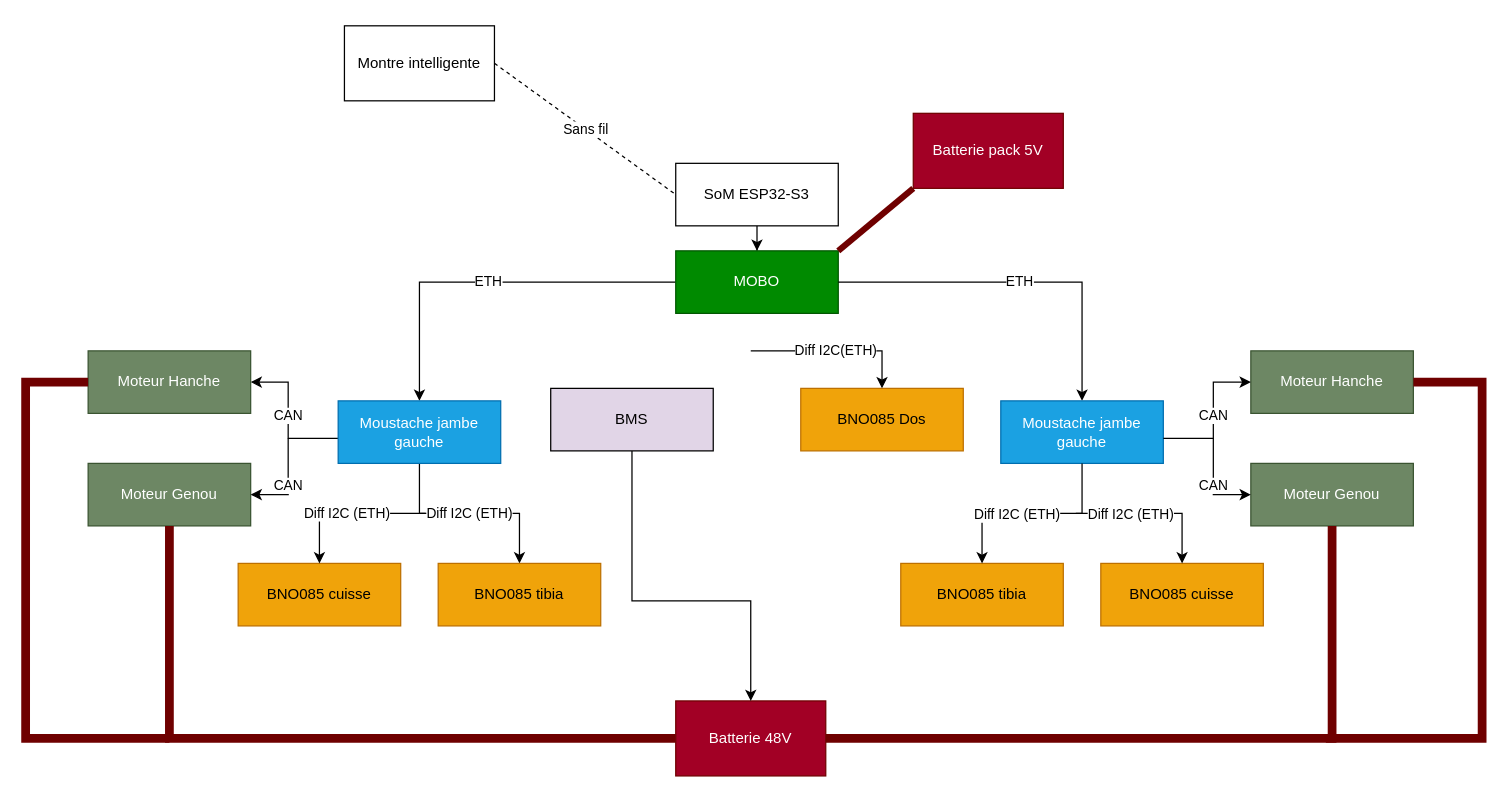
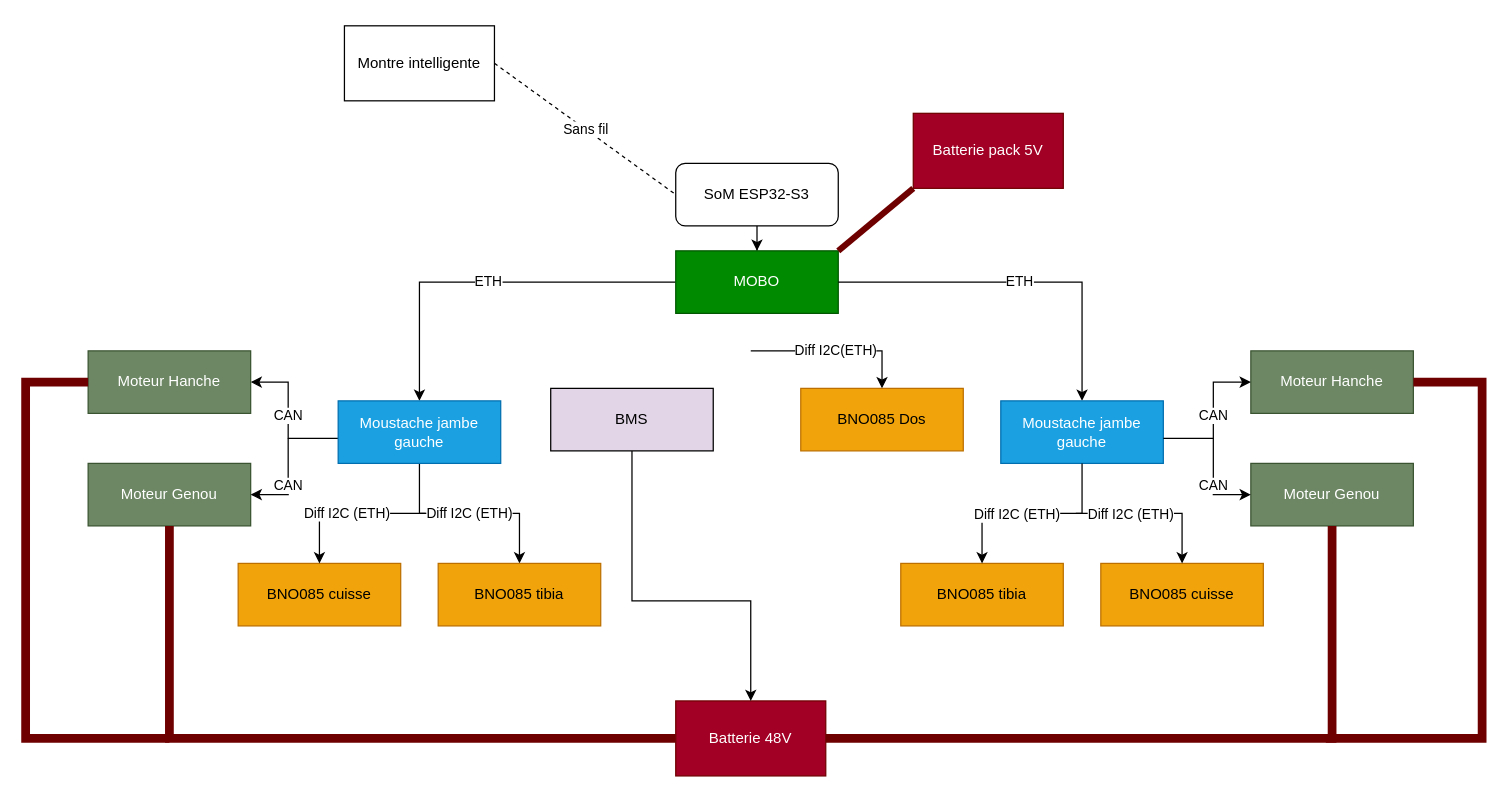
  <mxCell id="0" />
  <mxCell id="1" parent="0" />
  <mxCell id="2" value="" style="edgeStyle=orthogonalEdgeStyle;rounded=0;orthogonalLoop=1;jettySize=auto;html=1;" edge="1" parent="1" source="3" target="5"><mxGeometry relative="1" as="geometry" /></mxCell>
- <mxCell id="3" value="SoM ESP32-S3" style="rounded=0;whiteSpace=wrap;html=1;" vertex="1" parent="1"><mxGeometry x="540" y="130" width="130" height="50" as="geometry" /></mxCell>
+ <mxCell id="3" value="SoM ESP32-S3" style="whiteSpace=wrap;html=1;rounded=1;" vertex="1" parent="1"><mxGeometry x="540" y="130" width="130" height="50" as="geometry" /></mxCell>
  <mxCell id="4" value="ETH" style="edgeStyle=orthogonalEdgeStyle;rounded=0;orthogonalLoop=1;jettySize=auto;html=1;" edge="1" parent="1" source="5" target="8"><mxGeometry relative="1" as="geometry" /></mxCell>
  <mxCell id="5" value="MOBO" style="rounded=0;whiteSpace=wrap;html=1;fillColor=#008a00;fontColor=#ffffff;strokeColor=#005700;" vertex="1" parent="1"><mxGeometry x="540" y="200" width="130" height="50" as="geometry" /></mxCell>
  <mxCell id="6" value="Diff I2C (ETH)" style="edgeStyle=orthogonalEdgeStyle;rounded=0;orthogonalLoop=1;jettySize=auto;html=1;" edge="1" parent="1" source="8" target="9"><mxGeometry relative="1" as="geometry" /></mxCell>
  <mxCell id="7" value="CAN" style="edgeStyle=orthogonalEdgeStyle;rounded=0;orthogonalLoop=1;jettySize=auto;html=1;" edge="1" parent="1" source="8" target="11"><mxGeometry relative="1" as="geometry"><Array as="points"><mxPoint x="230" y="350" /><mxPoint x="230" y="305" /></Array></mxGeometry></mxCell>
  <mxCell id="8" value="Moustache jambe gauche" style="rounded=0;whiteSpace=wrap;html=1;fillColor=#1ba1e2;strokeColor=#006EAF;fontColor=#ffffff;" vertex="1" parent="1"><mxGeometry x="270" y="320" width="130" height="50" as="geometry" /></mxCell>
  <mxCell id="9" value="BNO085 tibia" style="rounded=0;whiteSpace=wrap;html=1;fillColor=#f0a30a;fontColor=#000000;strokeColor=#BD7000;" vertex="1" parent="1"><mxGeometry x="350" y="450" width="130" height="50" as="geometry" /></mxCell>
  <mxCell id="10" value="BNO085 cuisse" style="rounded=0;whiteSpace=wrap;html=1;fillColor=#f0a30a;fontColor=#000000;strokeColor=#BD7000;" vertex="1" parent="1"><mxGeometry x="190" y="450" width="130" height="50" as="geometry" /></mxCell>
  <mxCell id="11" value="Moteur Hanche" style="rounded=0;whiteSpace=wrap;html=1;fillColor=#6d8764;fontColor=#ffffff;strokeColor=#3A5431;" vertex="1" parent="1"><mxGeometry x="70" y="280" width="130" height="50" as="geometry" /></mxCell>
  <mxCell id="12" value="Moteur Genou" style="rounded=0;whiteSpace=wrap;html=1;fillColor=#6d8764;fontColor=#ffffff;strokeColor=#3A5431;" vertex="1" parent="1"><mxGeometry x="70" y="370" width="130" height="50" as="geometry" /></mxCell>
  <mxCell id="13" value="CAN" style="endArrow=classic;html=1;rounded=0;entryX=1;entryY=0.5;entryDx=0;entryDy=0;" edge="1" parent="1" target="12"><mxGeometry width="50" height="50" relative="1" as="geometry"><mxPoint x="230" y="350" as="sourcePoint" /><mxPoint x="270" y="400" as="targetPoint" /><Array as="points"><mxPoint x="230" y="395" /></Array></mxGeometry></mxCell>
  <mxCell id="14" value="Diff I2C (ETH)" style="endArrow=classic;html=1;rounded=0;entryX=0.5;entryY=0;entryDx=0;entryDy=0;" edge="1" parent="1" target="10"><mxGeometry width="50" height="50" relative="1" as="geometry"><mxPoint x="340" y="410" as="sourcePoint" /><mxPoint x="300" y="390" as="targetPoint" /><Array as="points"><mxPoint x="255" y="410" /></Array></mxGeometry></mxCell>
  <mxCell id="15" value="ETH" style="endArrow=classic;html=1;rounded=0;exitX=1;exitY=0.5;exitDx=0;exitDy=0;entryX=0.5;entryY=0;entryDx=0;entryDy=0;" edge="1" parent="1" source="5" target="22"><mxGeometry width="50" height="50" relative="1" as="geometry"><mxPoint x="780" y="260" as="sourcePoint" /><mxPoint x="830" y="210" as="targetPoint" /><Array as="points"><mxPoint x="865" y="225" /></Array></mxGeometry></mxCell>
  <mxCell id="16" value="Montre intelligente" style="rounded=0;whiteSpace=wrap;html=1;" vertex="1" parent="1"><mxGeometry x="275" y="20" width="120" height="60" as="geometry" /></mxCell>
  <mxCell id="17" value="Sans fil" style="endArrow=none;dashed=1;html=1;rounded=0;exitX=1;exitY=0.5;exitDx=0;exitDy=0;entryX=0;entryY=0.5;entryDx=0;entryDy=0;" edge="1" parent="1" source="16" target="3"><mxGeometry width="50" height="50" relative="1" as="geometry"><mxPoint x="460" y="100" as="sourcePoint" /><mxPoint x="510" y="50" as="targetPoint" /></mxGeometry></mxCell>
  <mxCell id="18" value="BMS" style="rounded=0;whiteSpace=wrap;html=1;fillColor=#e1d5e7;" vertex="1" parent="1"><mxGeometry x="440" y="310" width="130" height="50" as="geometry" /></mxCell>
  <mxCell id="19" value="BNO085 Dos" style="rounded=0;whiteSpace=wrap;html=1;fillColor=#f0a30a;fontColor=#000000;strokeColor=#BD7000;" vertex="1" parent="1"><mxGeometry x="640" y="310" width="130" height="50" as="geometry" /></mxCell>
  <mxCell id="20" value="Diff I2C(ETH)" style="endArrow=classic;html=1;rounded=0;entryX=0.5;entryY=0;entryDx=0;entryDy=0;" edge="1" parent="1" target="19"><mxGeometry width="50" height="50" relative="1" as="geometry"><mxPoint x="600" y="280" as="sourcePoint" /><mxPoint x="650" y="330" as="targetPoint" /><Array as="points"><mxPoint x="705" y="280" /></Array></mxGeometry></mxCell>
  <mxCell id="21" value="Batterie pack 5V" style="rounded=0;whiteSpace=wrap;html=1;fillColor=#a20025;fontColor=#ffffff;strokeColor=#6F0000;" vertex="1" parent="1"><mxGeometry x="730" y="90" width="120" height="60" as="geometry" /></mxCell>
  <mxCell id="22" value="Moustache jambe gauche" style="rounded=0;whiteSpace=wrap;html=1;fillColor=#1ba1e2;strokeColor=#006EAF;fontColor=#ffffff;" vertex="1" parent="1"><mxGeometry x="800" y="320" width="130" height="50" as="geometry" /></mxCell>
  <mxCell id="23" value="BNO085 tibia" style="rounded=0;whiteSpace=wrap;html=1;fillColor=#f0a30a;fontColor=#000000;strokeColor=#BD7000;" vertex="1" parent="1"><mxGeometry x="720" y="450" width="130" height="50" as="geometry" /></mxCell>
  <mxCell id="24" value="" style="edgeStyle=orthogonalEdgeStyle;rounded=0;orthogonalLoop=1;jettySize=auto;html=1;" edge="1" parent="1" source="22" target="23"><mxGeometry relative="1" as="geometry" /></mxCell>
  <mxCell id="25" value="Diff I2C (ETH)" style="edgeLabel;html=1;align=center;verticalAlign=middle;resizable=0;points=[];" vertex="1" connectable="0" parent="24"><mxGeometry x="0.163" relative="1" as="geometry"><mxPoint as="offset" /></mxGeometry></mxCell>
  <mxCell id="26" value="BNO085 cuisse" style="rounded=0;whiteSpace=wrap;html=1;fillColor=#f0a30a;fontColor=#000000;strokeColor=#BD7000;" vertex="1" parent="1"><mxGeometry x="880" y="450" width="130" height="50" as="geometry" /></mxCell>
  <mxCell id="27" value="Moteur Hanche" style="rounded=0;whiteSpace=wrap;html=1;fillColor=#6d8764;fontColor=#ffffff;strokeColor=#3A5431;" vertex="1" parent="1"><mxGeometry x="1000" y="280" width="130" height="50" as="geometry" /></mxCell>
  <mxCell id="28" value="CAN" style="edgeStyle=orthogonalEdgeStyle;rounded=0;orthogonalLoop=1;jettySize=auto;html=1;" edge="1" parent="1" source="22" target="27"><mxGeometry relative="1" as="geometry"><Array as="points"><mxPoint x="970" y="350" /><mxPoint x="970" y="305" /></Array></mxGeometry></mxCell>
  <mxCell id="29" value="Moteur Genou" style="rounded=0;whiteSpace=wrap;html=1;fillColor=#6d8764;fontColor=#ffffff;strokeColor=#3A5431;" vertex="1" parent="1"><mxGeometry x="1000" y="370" width="130" height="50" as="geometry" /></mxCell>
  <mxCell id="30" value="CAN" style="endArrow=classic;html=1;rounded=0;entryX=0;entryY=0.5;entryDx=0;entryDy=0;" edge="1" parent="1" target="29"><mxGeometry width="50" height="50" relative="1" as="geometry"><mxPoint x="970" y="350" as="sourcePoint" /><mxPoint x="930" y="400" as="targetPoint" /><Array as="points"><mxPoint x="970" y="395" /></Array></mxGeometry></mxCell>
  <mxCell id="31" value="" style="endArrow=classic;html=1;rounded=0;entryX=0.5;entryY=0;entryDx=0;entryDy=0;" edge="1" parent="1" target="26"><mxGeometry width="50" height="50" relative="1" as="geometry"><mxPoint x="860" y="410" as="sourcePoint" /><mxPoint x="900" y="390" as="targetPoint" /><Array as="points"><mxPoint x="945" y="410" /></Array></mxGeometry></mxCell>
  <mxCell id="32" value="Diff I2C (ETH)" style="edgeLabel;html=1;align=center;verticalAlign=middle;resizable=0;points=[];" vertex="1" connectable="0" parent="31"><mxGeometry x="-0.319" relative="1" as="geometry"><mxPoint as="offset" /></mxGeometry></mxCell>
  <mxCell id="33" value="Batterie 48V" style="rounded=0;whiteSpace=wrap;html=1;fillColor=#a20025;fontColor=#ffffff;strokeColor=#6F0000;" vertex="1" parent="1"><mxGeometry x="540" y="560" width="120" height="60" as="geometry" /></mxCell>
  <mxCell id="34" value="" style="endArrow=classic;html=1;rounded=0;exitX=0.5;exitY=1;exitDx=0;exitDy=0;entryX=0.5;entryY=0;entryDx=0;entryDy=0;" edge="1" parent="1" source="18" target="33"><mxGeometry width="50" height="50" relative="1" as="geometry"><mxPoint x="450" y="620" as="sourcePoint" /><mxPoint x="500" y="570" as="targetPoint" /><Array as="points"><mxPoint x="505" y="480" /><mxPoint x="600" y="480" /></Array></mxGeometry></mxCell>
  <mxCell id="35" value="" style="endArrow=none;html=1;rounded=0;entryX=0;entryY=0.5;entryDx=0;entryDy=0;exitX=0.5;exitY=1;exitDx=0;exitDy=0;fillColor=#a20025;strokeColor=#6F0000;strokeWidth=7;" edge="1" parent="1" source="12" target="33"><mxGeometry width="50" height="50" relative="1" as="geometry"><mxPoint x="140" y="590" as="sourcePoint" /><mxPoint x="420" y="590" as="targetPoint" /><Array as="points"><mxPoint x="135" y="590" /></Array></mxGeometry></mxCell>
  <mxCell id="36" value="" style="endArrow=none;html=1;rounded=0;entryX=0;entryY=0.5;entryDx=0;entryDy=0;fillColor=#a20025;strokeColor=#6F0000;strokeWidth=7;exitX=0;exitY=0.5;exitDx=0;exitDy=0;" edge="1" parent="1" source="11"><mxGeometry width="50" height="50" relative="1" as="geometry"><mxPoint x="20" y="310" as="sourcePoint" /><mxPoint x="135" y="590" as="targetPoint" /><Array as="points"><mxPoint x="20" y="305" /><mxPoint x="20" y="590" /></Array></mxGeometry></mxCell>
  <mxCell id="37" value="" style="endArrow=none;html=1;rounded=0;entryX=0;entryY=0.5;entryDx=0;entryDy=0;exitX=0.5;exitY=1;exitDx=0;exitDy=0;fillColor=#a20025;strokeColor=#6F0000;strokeWidth=7;" edge="1" parent="1"><mxGeometry width="50" height="50" relative="1" as="geometry"><mxPoint x="1065" y="420" as="sourcePoint" /><mxPoint x="660" y="590" as="targetPoint" /><Array as="points"><mxPoint x="1065" y="590" /></Array></mxGeometry></mxCell>
  <mxCell id="38" value="" style="endArrow=none;html=1;rounded=0;fillColor=#a20025;strokeColor=#6F0000;strokeWidth=7;exitX=1;exitY=0.5;exitDx=0;exitDy=0;" edge="1" parent="1" source="27"><mxGeometry width="50" height="50" relative="1" as="geometry"><mxPoint x="1135" y="310" as="sourcePoint" /><mxPoint x="1060" y="590" as="targetPoint" /><Array as="points"><mxPoint x="1185" y="305" /><mxPoint x="1185" y="590" /></Array></mxGeometry></mxCell>
  <mxCell id="39" value="" style="endArrow=none;html=1;rounded=0;exitX=1;exitY=0;exitDx=0;exitDy=0;entryX=0;entryY=1;entryDx=0;entryDy=0;fillColor=#a20025;strokeColor=#6F0000;strokeWidth=5;" edge="1" parent="1" source="5" target="21"><mxGeometry width="50" height="50" relative="1" as="geometry"><mxPoint x="700" y="240" as="sourcePoint" /><mxPoint x="750" y="190" as="targetPoint" /></mxGeometry></mxCell>
